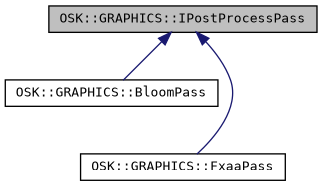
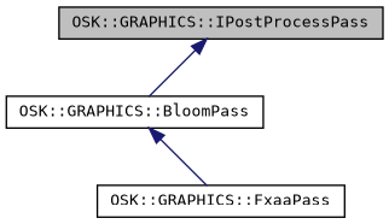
  digraph {
    fontname="DejaVu Sans Mono"
    rankdir=TB
    node [color=black fillcolor=white fontname="DejaVu Sans Mono" fontsize=10 shape=record style=filled]
    edge [color=midnightblue dir=back fontname="DejaVu Sans Mono" fontsize=10 labelfontname=Helvetica labelfontsize=10 style=solid]
    n1 [fillcolor=grey75 fontcolor=black height=0.2 label="OSK::GRAPHICS::IPostProcessPass" width=0.4]
    n2 [height=0.2 label="OSK::GRAPHICS::BloomPass" width=0.4]
    n3 [height=0.2 label="OSK::GRAPHICS::FxaaPass" width=0.4]
    n1 -> n2
-   n1 -> n3
+   n2 -> n3
  }
